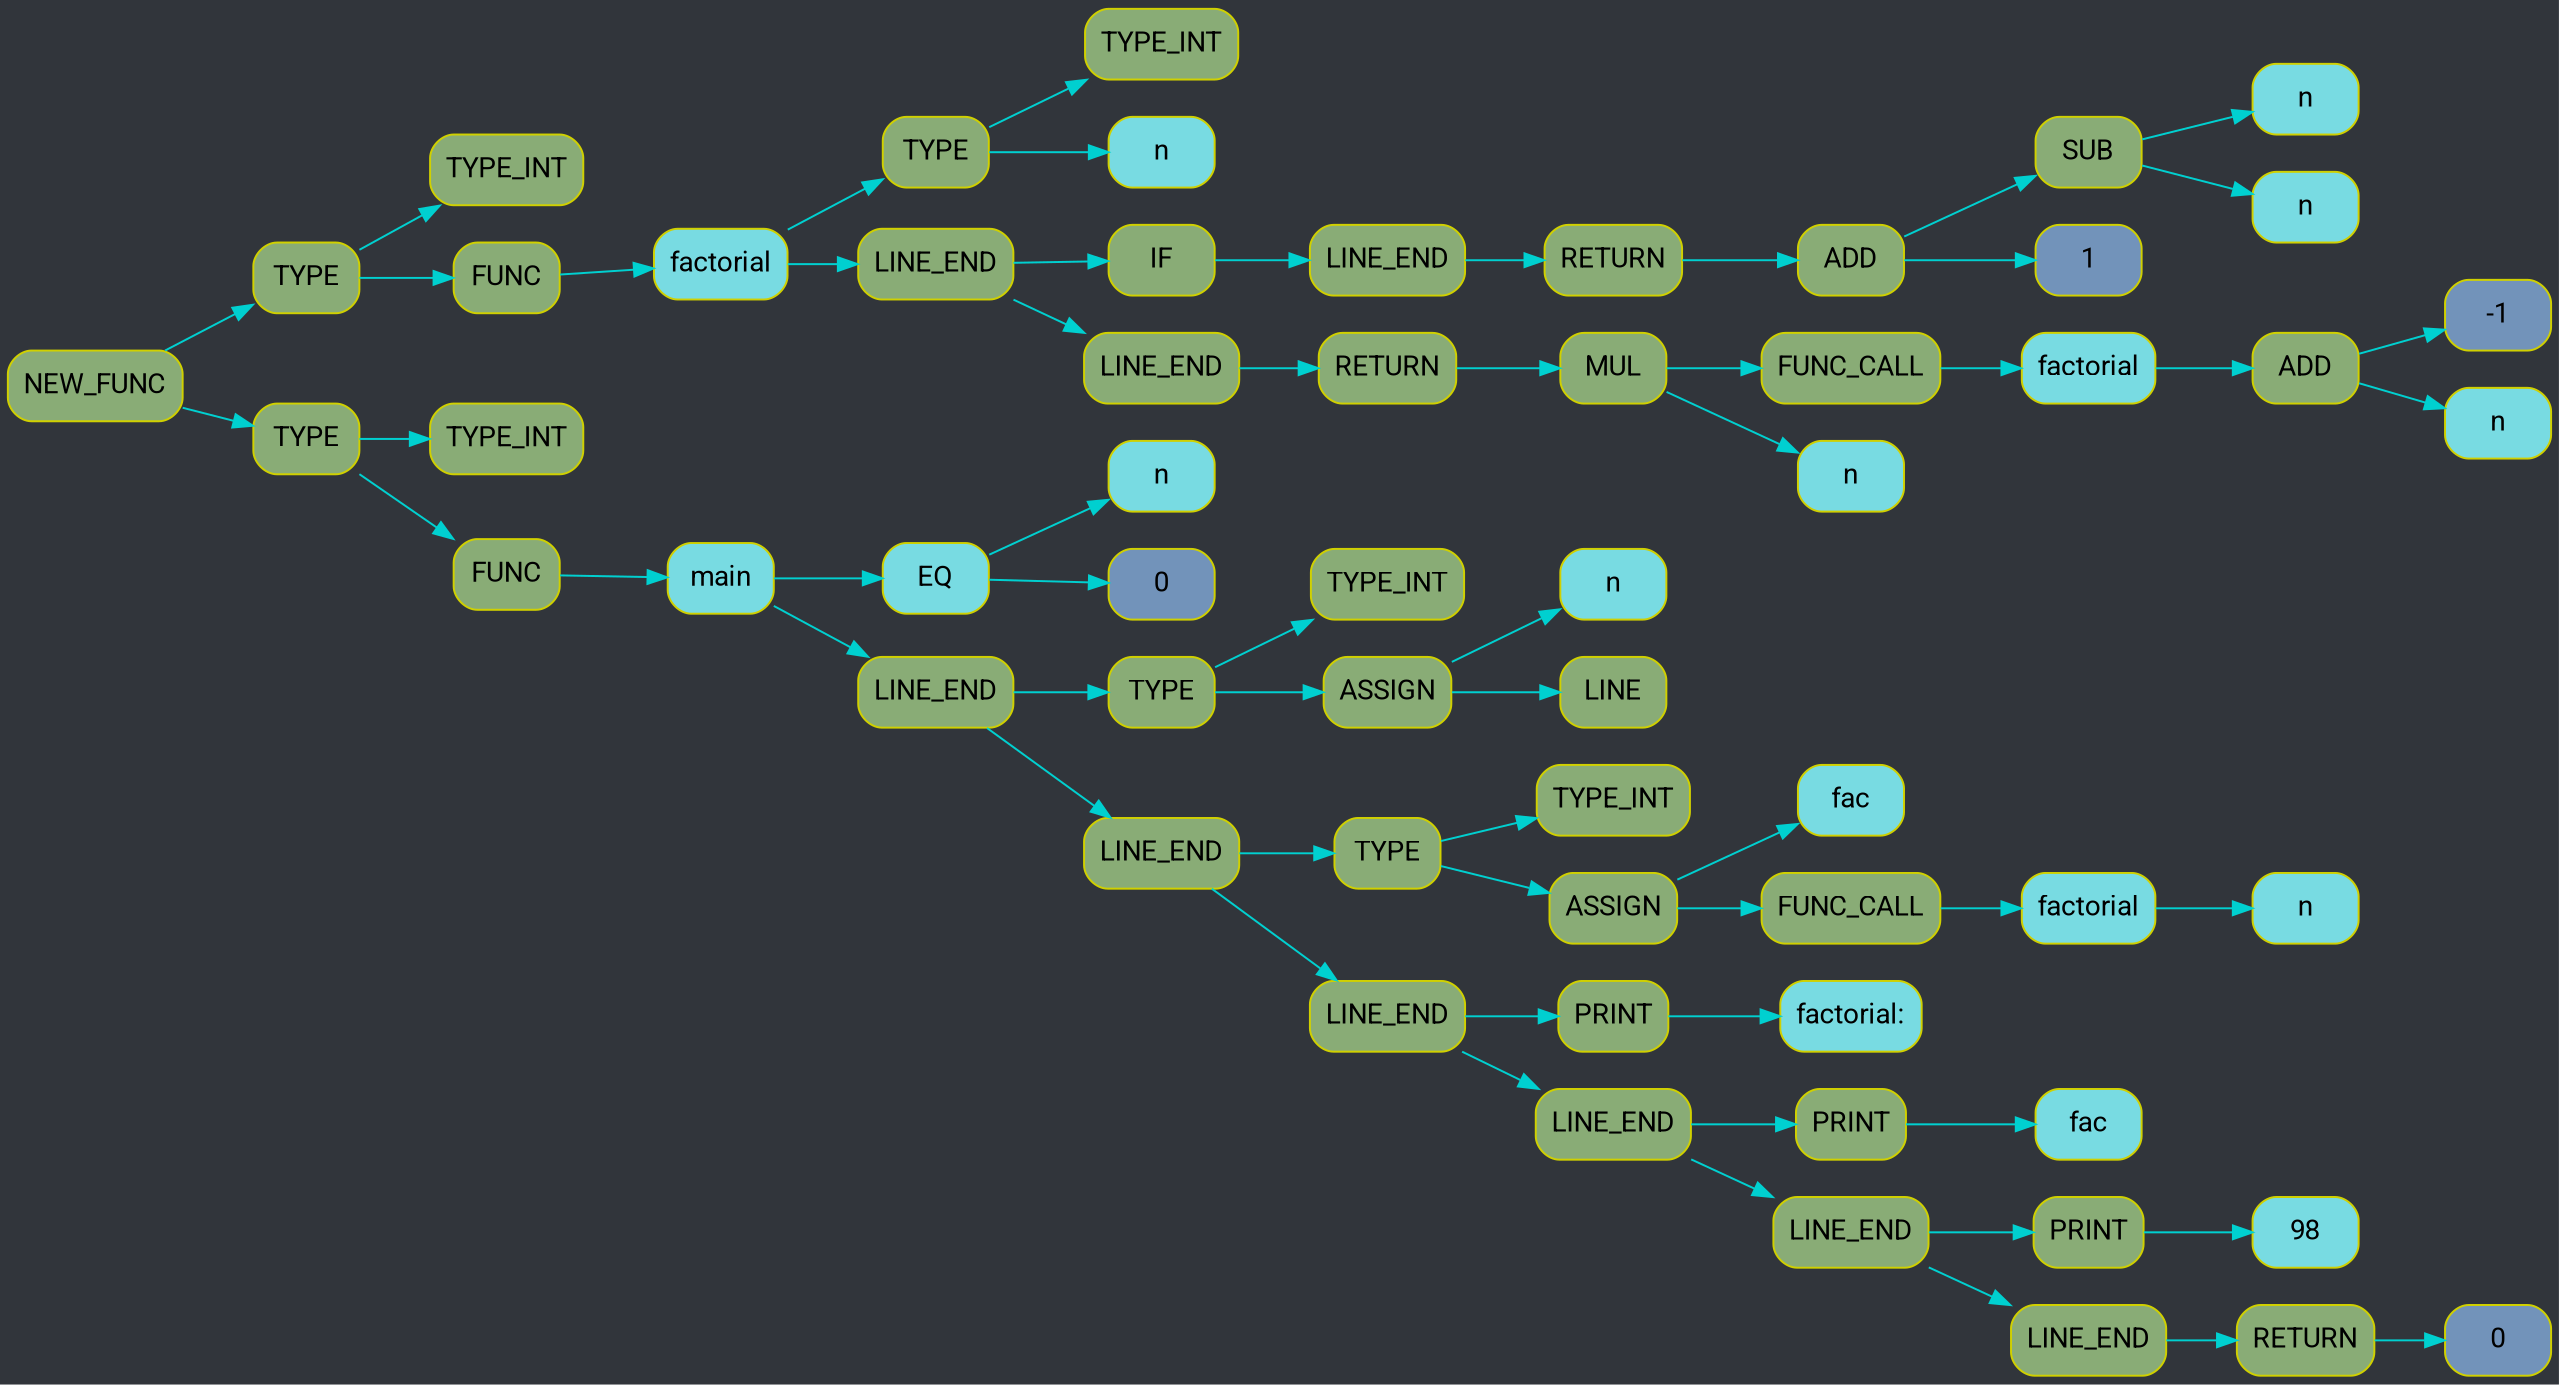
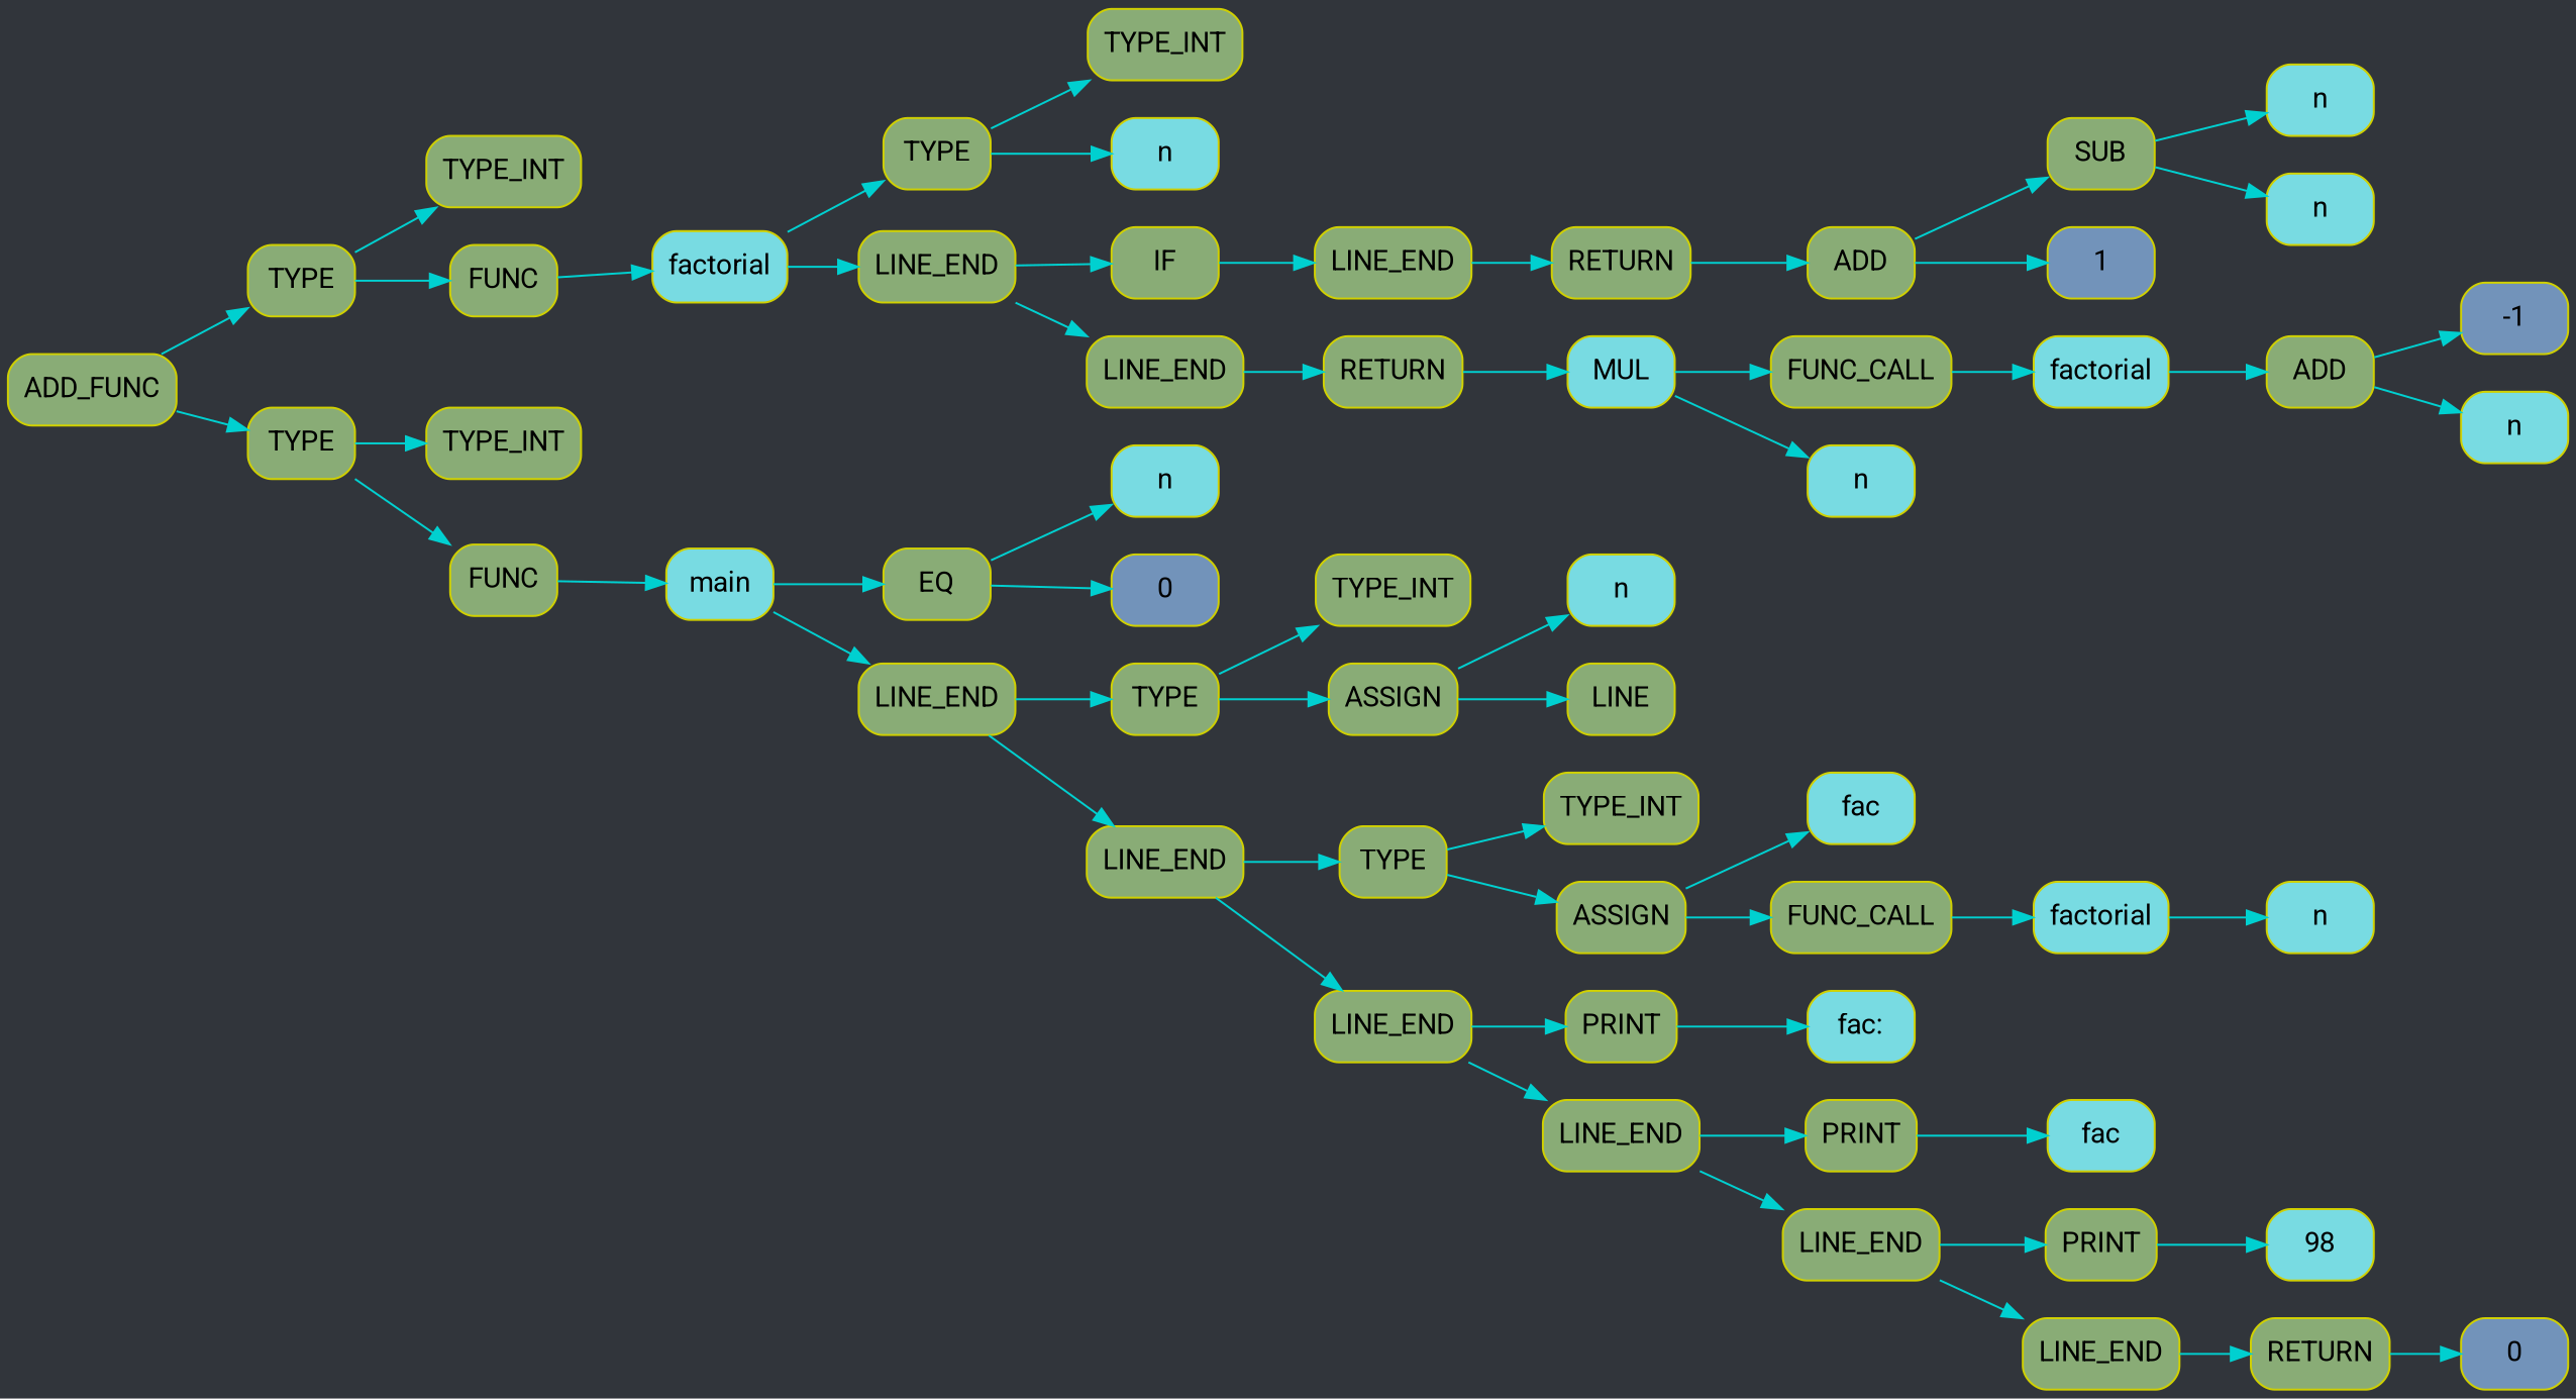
  digraph {
    bgcolor="#31353b"
    fontname=Roboto
    rankdir=LR
    node [color="#D0D000" fillcolor="#89AC76" fontname=Roboto shape=Mrecord style=filled]
    edge [color="#00D0D0" fontname=Roboto]
-   n1 [label=NEW_FUNC]
+   n1 [label=ADD_FUNC]
    n2 [label=TYPE]
    n3 [label=TYPE]
    n4 [label=TYPE_INT]
    n5 [label=FUNC]
    n6 [label=TYPE_INT]
    n7 [label=FUNC]
    n8 [fillcolor="#78DBE2" label=factorial]
    n9 [label=TYPE]
    n10 [label=LINE_END]
    n11 [label=TYPE_INT]
    n12 [fillcolor="#78DBE2" label=n]
    n13 [label=IF]
    n14 [label=LINE_END]
    n15 [label=LINE_END]
    n16 [label=RETURN]
-   n17 [fillcolor="#78DBE2" label=EQ]
+   n17 [label=EQ]
    n18 [fillcolor="#78DBE2" label=n]
    n19 [fillcolor="#7293ba" label=0]
    n20 [label=RETURN]
    n21 [label=ADD]
    n22 [label=SUB]
    n23 [fillcolor="#7293ba" label=1]
    n24 [fillcolor="#78DBE2" label=n]
    n25 [fillcolor="#78DBE2" label=n]
-   n26 [label=MUL]
+   n26 [fillcolor="#78DBE2" label=MUL]
    n27 [label=FUNC_CALL]
    n28 [fillcolor="#78DBE2" label=n]
    n29 [fillcolor="#78DBE2" label=factorial]
    n30 [label=ADD]
    n31 [fillcolor="#7293ba" label=-1]
    n32 [fillcolor="#78DBE2" label=n]
    n33 [fillcolor="#78DBE2" label=main]
    n34 [label=LINE_END]
    n35 [label=TYPE]
    n36 [label=LINE_END]
    n37 [label=TYPE_INT]
    n38 [label=ASSIGN]
    n39 [label=TYPE]
    n40 [label=LINE_END]
    n41 [fillcolor="#78DBE2" label=n]
    n42 [label=LINE]
    n43 [label=TYPE_INT]
    n44 [label=ASSIGN]
    n45 [label=PRINT]
    n46 [label=LINE_END]
    n47 [fillcolor="#78DBE2" label=fac]
    n48 [label=FUNC_CALL]
    n49 [fillcolor="#78DBE2" label=factorial]
    n50 [fillcolor="#78DBE2" label=n]
-   n51 [fillcolor="#78DBE2" label="factorial: "]
+   n51 [fillcolor="#78DBE2" label="fac:"]
    n52 [label=PRINT]
    n53 [label=LINE_END]
    n54 [fillcolor="#78DBE2" label=fac]
    n55 [label=PRINT]
    n56 [label=LINE_END]
    n57 [fillcolor="#78DBE2" label=98]
    n58 [label=RETURN]
    n59 [fillcolor="#7293ba" label=0]
    n1 -> n2
    n1 -> n3
    n2 -> n4
    n2 -> n5
    n3 -> n6
    n3 -> n7
    n5 -> n8
    n7 -> n33
    n8 -> n9
    n8 -> n10
    n9 -> n11
    n9 -> n12
    n10 -> n13
    n10 -> n14
    n13 -> n15
    n14 -> n16
    n15 -> n20
    n16 -> n26
    n17 -> n18
    n17 -> n19
    n20 -> n21
    n21 -> n22
    n21 -> n23
    n22 -> n24
    n22 -> n25
    n26 -> n27
    n26 -> n28
    n27 -> n29
    n29 -> n30
    n30 -> n31
    n30 -> n32
    n33 -> n17
    n33 -> n34
    n34 -> n35
    n34 -> n36
    n35 -> n37
    n35 -> n38
    n36 -> n39
    n36 -> n40
    n38 -> n41
    n38 -> n42
    n39 -> n43
    n39 -> n44
    n40 -> n45
    n40 -> n46
    n44 -> n47
    n44 -> n48
    n45 -> n51
    n46 -> n52
    n46 -> n53
    n48 -> n49
    n49 -> n50
    n52 -> n54
    n53 -> n55
    n53 -> n56
    n55 -> n57
    n56 -> n58
    n58 -> n59
  }
